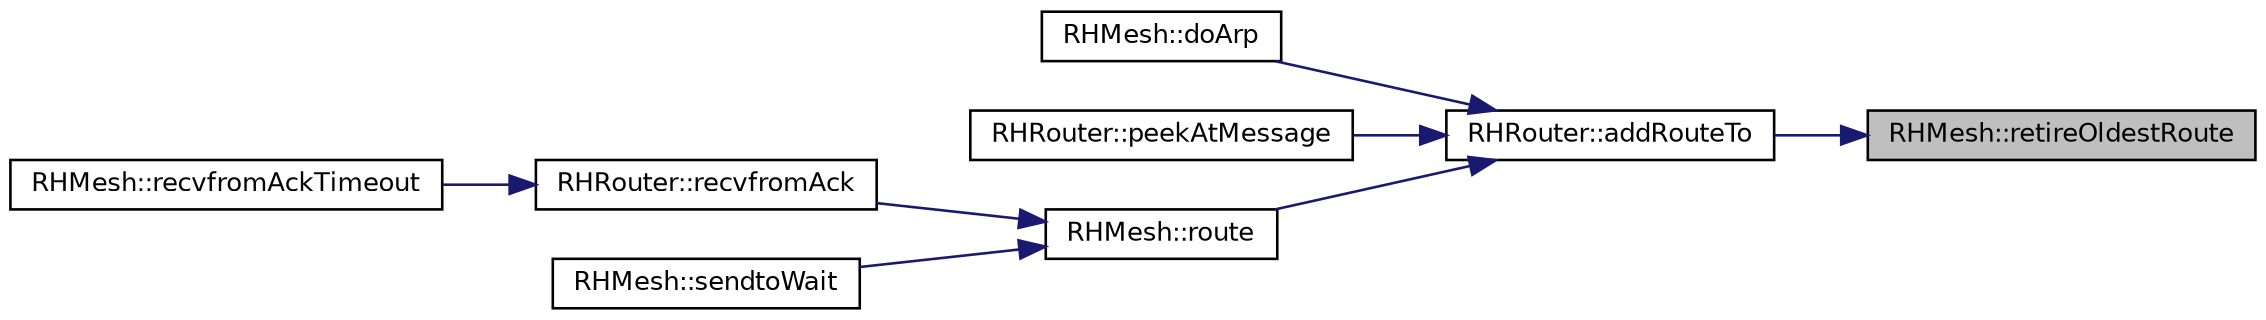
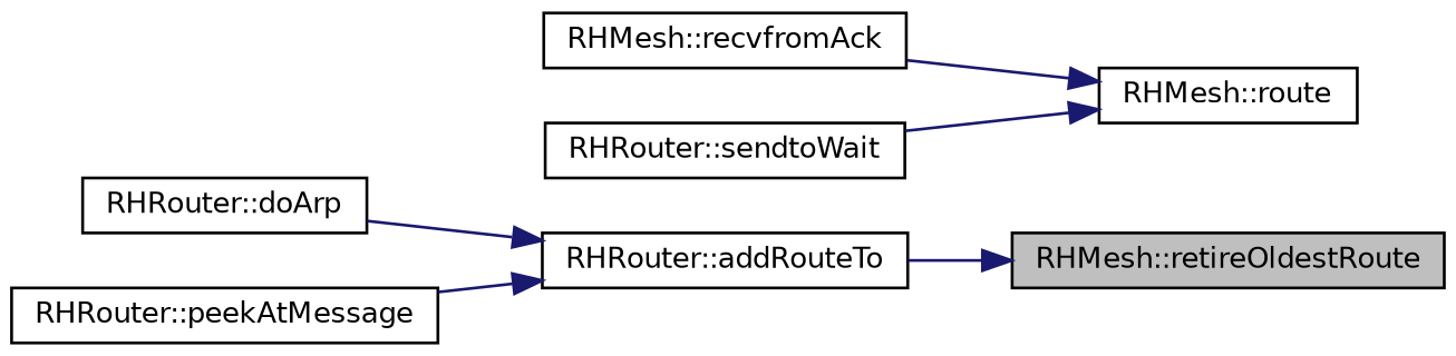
  digraph {
    rankdir=RL
    node [color=black fillcolor=white fontname=Helvetica fontsize=10 shape=record style=filled]
    edge [color=midnightblue dir=back fontname=Helvetica fontsize=10 labelfontname=Helvetica labelfontsize=10 style=solid]
    n1 [fillcolor=grey75 fontcolor=black height=0.2 label="RHMesh::retireOldestRoute" width=0.4]
    n2 [height=0.2 label="RHRouter::addRouteTo" width=0.4]
-   n3 [height=0.2 label="RHMesh::doArp" width=0.4]
+   n3 [height=0.2 label="RHRouter::doArp" width=0.4]
    n4 [height=0.2 label="RHRouter::peekAtMessage" width=0.4]
    n5 [height=0.2 label="RHMesh::route" width=0.4]
-   n6 [height=0.2 label="RHRouter::recvfromAck" width=0.4]
-   n7 [height=0.2 label="RHMesh::recvfromAckTimeout" width=0.4]
-   n8 [height=0.2 label="RHMesh::sendtoWait" width=0.4]
+   n6 [height=0.2 label="RHMesh::recvfromAck" width=0.4]
+   n8 [height=0.2 label="RHRouter::sendtoWait" width=0.4]
    n1 -> n2
    n2 -> n3
    n2 -> n4
-   n2 -> n5
    n5 -> n6
    n5 -> n8
-   n6 -> n7
  }
